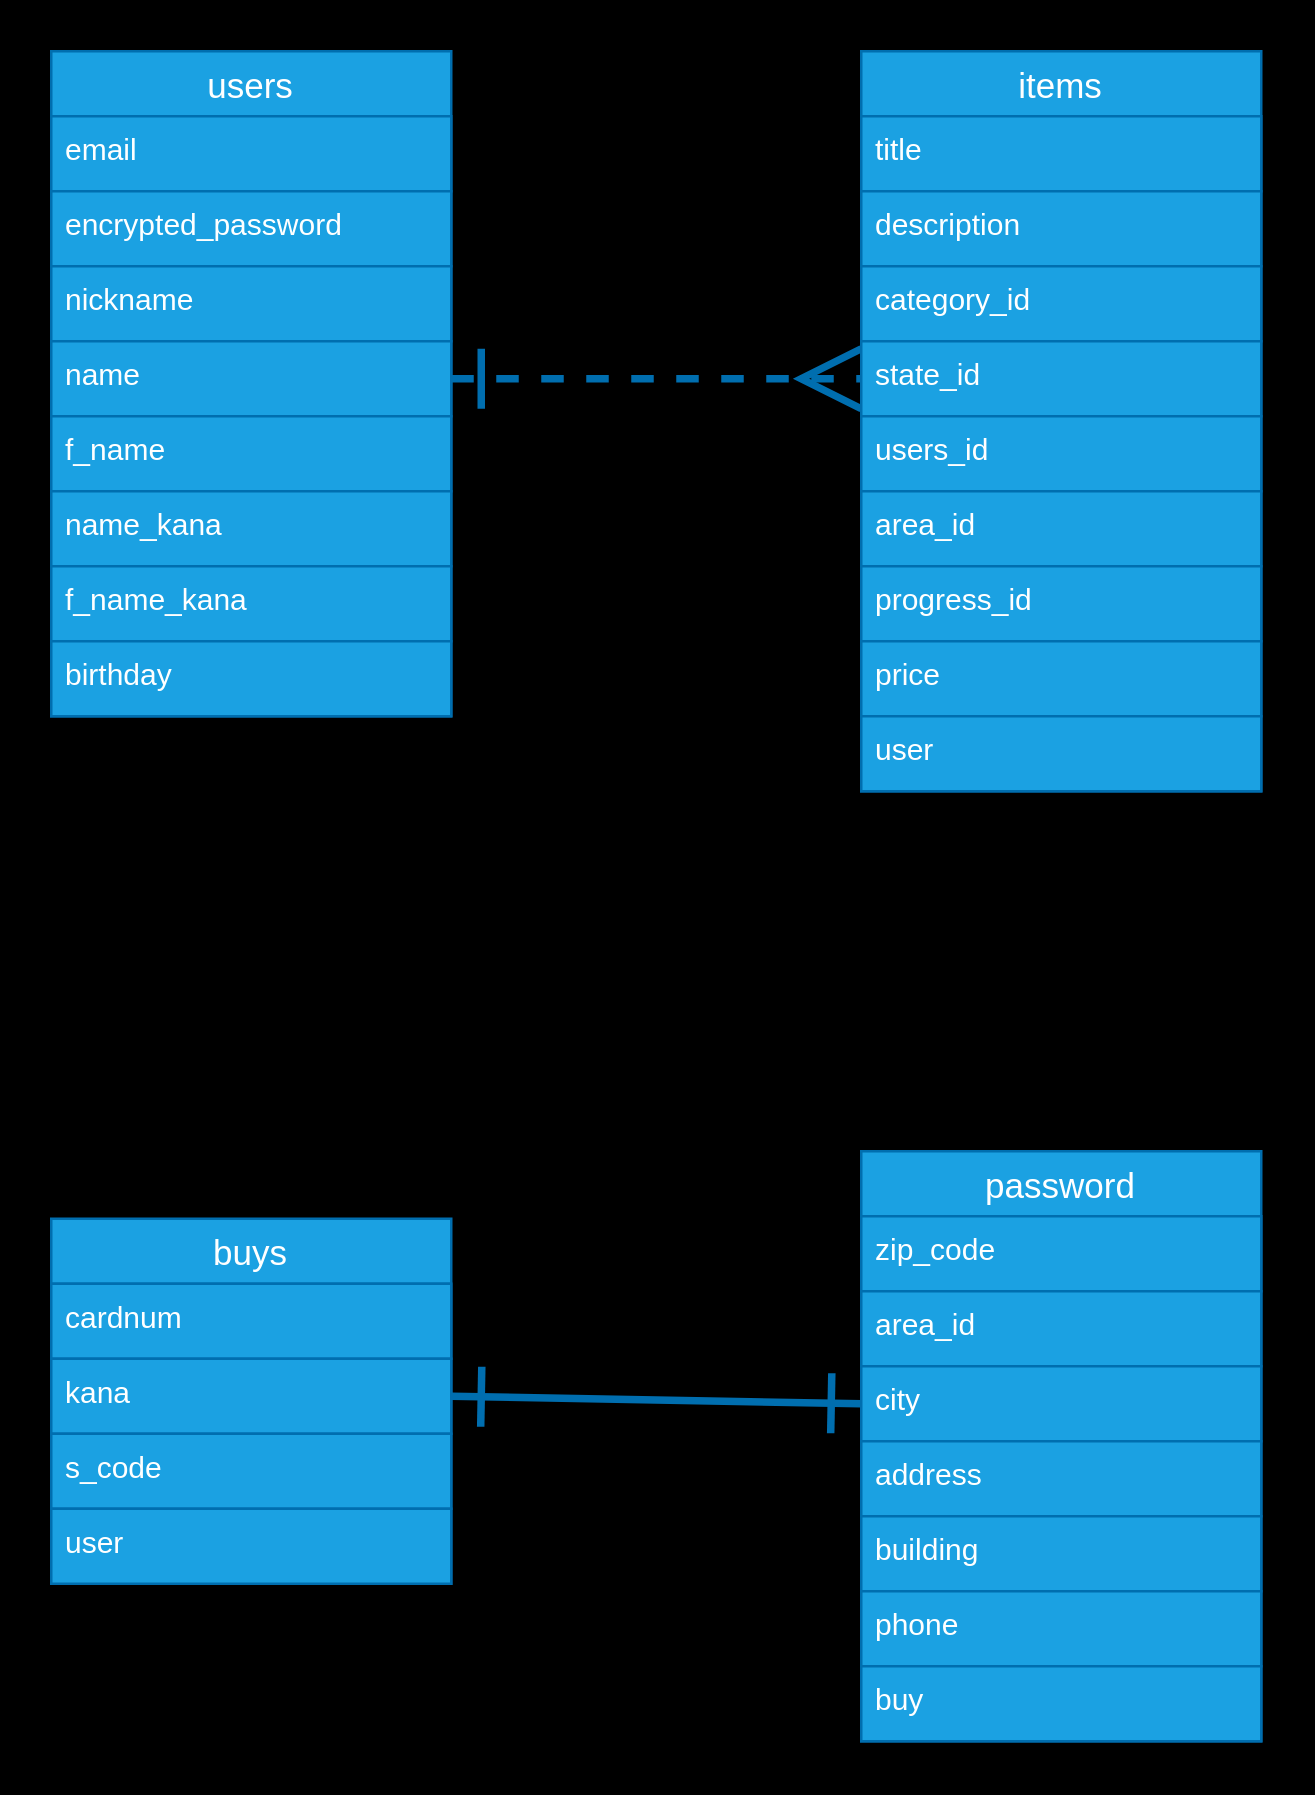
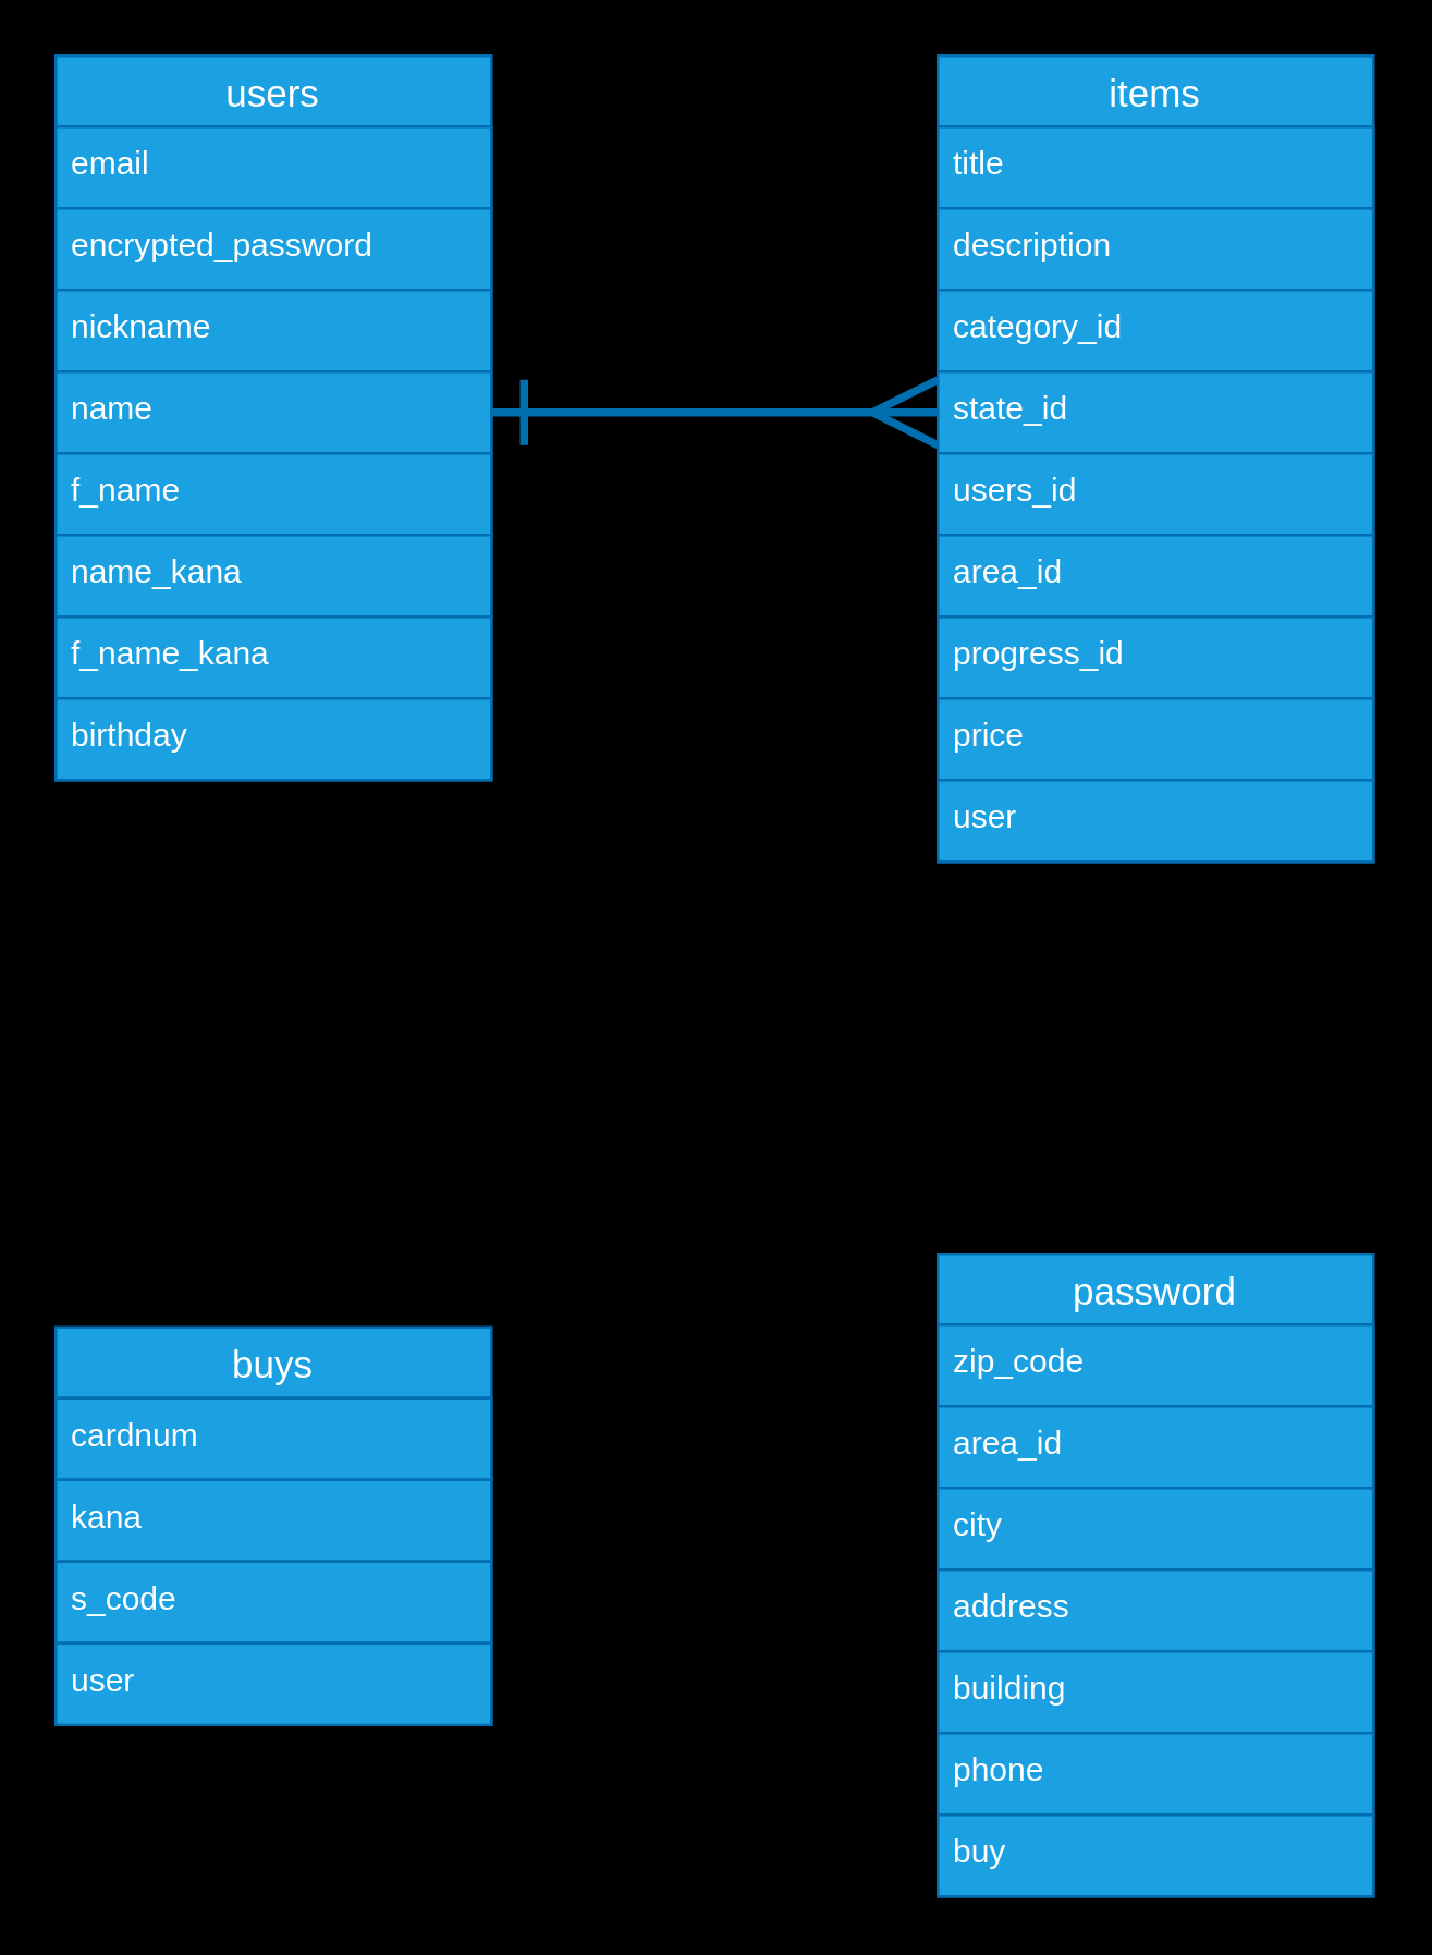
  <mxCell id="0" />
  <mxCell id="1" parent="0" />
- <mxCell id="2" style="edgeStyle=none;html=1;endArrow=ERmany;endFill=0;strokeWidth=3;strokeColor=#006EAF;rounded=0;endSize=20;targetPerimeterSpacing=0;startSize=20;startArrow=ERone;startFill=0;entryX=0;entryY=0.5;entryDx=0;entryDy=0;fillColor=#1ba1e2;exitX=1;exitY=0.5;exitDx=0;exitDy=0;dashed=1;" parent="1" source="7" target="16" edge="1"><mxGeometry relative="1" as="geometry" /></mxCell>
+ <mxCell id="2" style="edgeStyle=none;html=1;endArrow=ERmany;endFill=0;strokeWidth=3;strokeColor=#006EAF;rounded=0;endSize=20;targetPerimeterSpacing=0;startSize=20;startArrow=ERone;startFill=0;entryX=0;entryY=0.5;entryDx=0;entryDy=0;fillColor=#1ba1e2;exitX=1;exitY=0.5;exitDx=0;exitDy=0;" parent="1" source="7" target="16" edge="1"><mxGeometry relative="1" as="geometry" /></mxCell>
  <mxCell id="3" value="users" style="swimlane;fontStyle=0;childLayout=stackLayout;horizontal=1;startSize=26;horizontalStack=0;resizeParent=1;resizeParentMax=0;resizeLast=0;collapsible=1;marginBottom=0;align=center;fontSize=14;fillColor=#1ba1e2;strokeColor=#006EAF;fillStyle=solid;fontColor=#ffffff;" parent="1" vertex="1"><mxGeometry x="20" y="20" width="160" height="266" as="geometry"><mxRectangle x="10" y="30" width="70" height="30" as="alternateBounds" /></mxGeometry></mxCell>
  <mxCell id="4" value="email" style="text;strokeColor=#006EAF;fillColor=#1ba1e2;spacingLeft=4;spacingRight=4;overflow=hidden;rotatable=0;points=[[0,0.5],[1,0.5]];portConstraint=eastwest;fontSize=12;fontColor=#ffffff;" parent="3" vertex="1"><mxGeometry y="26" width="160" height="30" as="geometry" /></mxCell>
  <mxCell id="5" value="encrypted_password" style="text;strokeColor=#006EAF;fillColor=#1ba1e2;spacingLeft=4;spacingRight=4;overflow=hidden;rotatable=0;points=[[0,0.5],[1,0.5]];portConstraint=eastwest;fontSize=12;fontColor=#ffffff;" parent="3" vertex="1"><mxGeometry y="56" width="160" height="30" as="geometry" /></mxCell>
  <mxCell id="6" value="nickname" style="text;strokeColor=#006EAF;fillColor=#1ba1e2;spacingLeft=4;spacingRight=4;overflow=hidden;rotatable=0;points=[[0,0.5],[1,0.5]];portConstraint=eastwest;fontSize=12;fontColor=#ffffff;" parent="3" vertex="1"><mxGeometry y="86" width="160" height="30" as="geometry" /></mxCell>
  <mxCell id="7" value="name" style="text;strokeColor=#006EAF;fillColor=#1ba1e2;spacingLeft=4;spacingRight=4;overflow=hidden;rotatable=0;points=[[0,0.5],[1,0.5]];portConstraint=eastwest;fontSize=12;fontColor=#ffffff;" parent="3" vertex="1"><mxGeometry y="116" width="160" height="30" as="geometry" /></mxCell>
  <mxCell id="8" value="f_name" style="text;strokeColor=#006EAF;fillColor=#1ba1e2;spacingLeft=4;spacingRight=4;overflow=hidden;rotatable=0;points=[[0,0.5],[1,0.5]];portConstraint=eastwest;fontSize=12;fontColor=#ffffff;" parent="3" vertex="1"><mxGeometry y="146" width="160" height="30" as="geometry" /></mxCell>
  <mxCell id="9" value="name_kana" style="text;strokeColor=#006EAF;fillColor=#1ba1e2;spacingLeft=4;spacingRight=4;overflow=hidden;rotatable=0;points=[[0,0.5],[1,0.5]];portConstraint=eastwest;fontSize=12;fontColor=#ffffff;" parent="3" vertex="1"><mxGeometry y="176" width="160" height="30" as="geometry" /></mxCell>
  <mxCell id="10" value="f_name_kana" style="text;strokeColor=#006EAF;fillColor=#1ba1e2;spacingLeft=4;spacingRight=4;overflow=hidden;rotatable=0;points=[[0,0.5],[1,0.5]];portConstraint=eastwest;fontSize=12;fontColor=#ffffff;" parent="3" vertex="1"><mxGeometry y="206" width="160" height="30" as="geometry" /></mxCell>
  <mxCell id="11" value="birthday" style="text;strokeColor=#006EAF;fillColor=#1ba1e2;spacingLeft=4;spacingRight=4;overflow=hidden;rotatable=0;points=[[0,0.5],[1,0.5]];portConstraint=eastwest;fontSize=12;fontColor=#ffffff;" parent="3" vertex="1"><mxGeometry y="236" width="160" height="30" as="geometry" /></mxCell>
  <mxCell id="12" value="items" style="swimlane;fontStyle=0;childLayout=stackLayout;horizontal=1;startSize=26;horizontalStack=0;resizeParent=1;resizeParentMax=0;resizeLast=0;collapsible=1;marginBottom=0;align=center;fontSize=14;fillColor=#1ba1e2;strokeColor=#006EAF;fontColor=#ffffff;" parent="1" vertex="1"><mxGeometry x="344" y="20" width="160" height="296" as="geometry"><mxRectangle x="334" y="40" width="70" height="30" as="alternateBounds" /></mxGeometry></mxCell>
  <mxCell id="13" value="title" style="text;strokeColor=#006EAF;fillColor=#1ba1e2;spacingLeft=4;spacingRight=4;overflow=hidden;rotatable=0;points=[[0,0.5],[1,0.5]];portConstraint=eastwest;fontSize=12;fontColor=#ffffff;" parent="12" vertex="1"><mxGeometry y="26" width="160" height="30" as="geometry" /></mxCell>
  <mxCell id="14" value="description" style="text;strokeColor=#006EAF;fillColor=#1ba1e2;spacingLeft=4;spacingRight=4;overflow=hidden;rotatable=0;points=[[0,0.5],[1,0.5]];portConstraint=eastwest;fontSize=12;fontColor=#ffffff;" parent="12" vertex="1"><mxGeometry y="56" width="160" height="30" as="geometry" /></mxCell>
  <mxCell id="15" value="category_id" style="text;strokeColor=#006EAF;fillColor=#1ba1e2;spacingLeft=4;spacingRight=4;overflow=hidden;rotatable=0;points=[[0,0.5],[1,0.5]];portConstraint=eastwest;fontSize=12;fontColor=#ffffff;" parent="12" vertex="1"><mxGeometry y="86" width="160" height="30" as="geometry" /></mxCell>
  <mxCell id="16" value="state_id" style="text;strokeColor=#006EAF;fillColor=#1ba1e2;spacingLeft=4;spacingRight=4;overflow=hidden;rotatable=0;points=[[0,0.5],[1,0.5]];portConstraint=eastwest;fontSize=12;fontColor=#ffffff;" parent="12" vertex="1"><mxGeometry y="116" width="160" height="30" as="geometry" /></mxCell>
  <mxCell id="17" value="users_id" style="text;strokeColor=#006EAF;fillColor=#1ba1e2;spacingLeft=4;spacingRight=4;overflow=hidden;rotatable=0;points=[[0,0.5],[1,0.5]];portConstraint=eastwest;fontSize=12;fontColor=#ffffff;" parent="12" vertex="1"><mxGeometry y="146" width="160" height="30" as="geometry" /></mxCell>
  <mxCell id="18" value="area_id" style="text;strokeColor=#006EAF;fillColor=#1ba1e2;spacingLeft=4;spacingRight=4;overflow=hidden;rotatable=0;points=[[0,0.5],[1,0.5]];portConstraint=eastwest;fontSize=12;fontColor=#ffffff;" parent="12" vertex="1"><mxGeometry y="176" width="160" height="30" as="geometry" /></mxCell>
  <mxCell id="19" value="progress_id" style="text;strokeColor=#006EAF;fillColor=#1ba1e2;spacingLeft=4;spacingRight=4;overflow=hidden;rotatable=0;points=[[0,0.5],[1,0.5]];portConstraint=eastwest;fontSize=12;fontColor=#ffffff;" parent="12" vertex="1"><mxGeometry y="206" width="160" height="30" as="geometry" /></mxCell>
  <mxCell id="20" value="price" style="text;strokeColor=#006EAF;fillColor=#1ba1e2;spacingLeft=4;spacingRight=4;overflow=hidden;rotatable=0;points=[[0,0.5],[1,0.5]];portConstraint=eastwest;fontSize=12;fontColor=#ffffff;" parent="12" vertex="1"><mxGeometry y="236" width="160" height="30" as="geometry" /></mxCell>
  <mxCell id="21" value="user" style="text;strokeColor=#006EAF;fillColor=#1ba1e2;spacingLeft=4;spacingRight=4;overflow=hidden;rotatable=0;points=[[0,0.5],[1,0.5]];portConstraint=eastwest;fontSize=12;fontColor=#ffffff;" parent="12" vertex="1"><mxGeometry y="266" width="160" height="30" as="geometry" /></mxCell>
- <mxCell id="22" style="edgeStyle=none;html=1;endArrow=ERone;endFill=0;startArrow=ERone;startFill=0;endSize=20;startSize=20;strokeWidth=3;entryX=0;entryY=0.5;entryDx=0;entryDy=0;exitX=1;exitY=0.5;exitDx=0;exitDy=0;fillColor=#1ba1e2;strokeColor=#006EAF;" parent="1" source="25" target="31" edge="1"><mxGeometry relative="1" as="geometry"><mxPoint x="350" y="518" as="targetPoint" /></mxGeometry></mxCell>
  <mxCell id="23" value="buys" style="swimlane;fontStyle=0;childLayout=stackLayout;horizontal=1;startSize=26;horizontalStack=0;resizeParent=1;resizeParentMax=0;resizeLast=0;collapsible=1;marginBottom=0;align=center;fontSize=14;fillColor=#1ba1e2;strokeColor=#006EAF;fontColor=#ffffff;" parent="1" vertex="1"><mxGeometry x="20" y="487" width="160" height="146" as="geometry" /></mxCell>
  <mxCell id="24" value="cardnum" style="text;strokeColor=#006EAF;fillColor=#1ba1e2;spacingLeft=4;spacingRight=4;overflow=hidden;rotatable=0;points=[[0,0.5],[1,0.5]];portConstraint=eastwest;fontSize=12;fontColor=#ffffff;" parent="23" vertex="1"><mxGeometry y="26" width="160" height="30" as="geometry" /></mxCell>
  <mxCell id="25" value="kana" style="text;strokeColor=#006EAF;fillColor=#1ba1e2;spacingLeft=4;spacingRight=4;overflow=hidden;rotatable=0;points=[[0,0.5],[1,0.5]];portConstraint=eastwest;fontSize=12;fontColor=#ffffff;" parent="23" vertex="1"><mxGeometry y="56" width="160" height="30" as="geometry" /></mxCell>
  <mxCell id="26" value="s_code" style="text;strokeColor=#006EAF;fillColor=#1ba1e2;spacingLeft=4;spacingRight=4;overflow=hidden;rotatable=0;points=[[0,0.5],[1,0.5]];portConstraint=eastwest;fontSize=12;fontColor=#ffffff;" parent="23" vertex="1"><mxGeometry y="86" width="160" height="30" as="geometry" /></mxCell>
  <mxCell id="27" value="user" style="text;strokeColor=#006EAF;fillColor=#1ba1e2;spacingLeft=4;spacingRight=4;overflow=hidden;rotatable=0;points=[[0,0.5],[1,0.5]];portConstraint=eastwest;fontSize=12;fontColor=#ffffff;" vertex="1" parent="23"><mxGeometry y="116" width="160" height="30" as="geometry" /></mxCell>
  <mxCell id="28" value="password" style="swimlane;fontStyle=0;childLayout=stackLayout;horizontal=1;startSize=26;horizontalStack=0;resizeParent=1;resizeParentMax=0;resizeLast=0;collapsible=1;marginBottom=0;align=center;fontSize=14;fillColor=#1ba1e2;strokeColor=#006EAF;fontColor=#ffffff;" parent="1" vertex="1"><mxGeometry x="344" y="460" width="160" height="236" as="geometry" /></mxCell>
  <mxCell id="29" value="zip_code" style="text;strokeColor=#006EAF;fillColor=#1ba1e2;spacingLeft=4;spacingRight=4;overflow=hidden;rotatable=0;points=[[0,0.5],[1,0.5]];portConstraint=eastwest;fontSize=12;fontColor=#ffffff;" parent="28" vertex="1"><mxGeometry y="26" width="160" height="30" as="geometry" /></mxCell>
  <mxCell id="30" value="area_id" style="text;strokeColor=#006EAF;fillColor=#1ba1e2;spacingLeft=4;spacingRight=4;overflow=hidden;rotatable=0;points=[[0,0.5],[1,0.5]];portConstraint=eastwest;fontSize=12;fontColor=#ffffff;" parent="28" vertex="1"><mxGeometry y="56" width="160" height="30" as="geometry" /></mxCell>
  <mxCell id="31" value="city" style="text;strokeColor=#006EAF;fillColor=#1ba1e2;spacingLeft=4;spacingRight=4;overflow=hidden;rotatable=0;points=[[0,0.5],[1,0.5]];portConstraint=eastwest;fontSize=12;fontColor=#ffffff;" parent="28" vertex="1"><mxGeometry y="86" width="160" height="30" as="geometry" /></mxCell>
  <mxCell id="32" value="address" style="text;strokeColor=#006EAF;fillColor=#1ba1e2;spacingLeft=4;spacingRight=4;overflow=hidden;rotatable=0;points=[[0,0.5],[1,0.5]];portConstraint=eastwest;fontSize=12;fontColor=#ffffff;" parent="28" vertex="1"><mxGeometry y="116" width="160" height="30" as="geometry" /></mxCell>
  <mxCell id="33" value="building" style="text;strokeColor=#006EAF;fillColor=#1ba1e2;spacingLeft=4;spacingRight=4;overflow=hidden;rotatable=0;points=[[0,0.5],[1,0.5]];portConstraint=eastwest;fontSize=12;fontColor=#ffffff;" parent="28" vertex="1"><mxGeometry y="146" width="160" height="30" as="geometry" /></mxCell>
  <mxCell id="34" value="phone" style="text;strokeColor=#006EAF;fillColor=#1ba1e2;spacingLeft=4;spacingRight=4;overflow=hidden;rotatable=0;points=[[0,0.5],[1,0.5]];portConstraint=eastwest;fontSize=12;fontColor=#ffffff;" parent="28" vertex="1"><mxGeometry y="176" width="160" height="30" as="geometry" /></mxCell>
  <mxCell id="35" value="buy" style="text;strokeColor=#006EAF;fillColor=#1ba1e2;spacingLeft=4;spacingRight=4;overflow=hidden;rotatable=0;points=[[0,0.5],[1,0.5]];portConstraint=eastwest;fontSize=12;fontColor=#ffffff;" parent="28" vertex="1"><mxGeometry y="206" width="160" height="30" as="geometry" /></mxCell>
